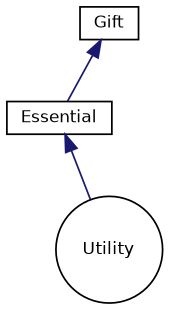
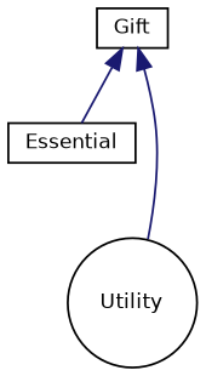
  digraph {
    rankdir=TB
    node [color=black fillcolor=white fontname=Helvetica fontsize=10 shape=box style=filled]
    edge [color=midnightblue dir=back fontname=Helvetica fontsize=10 labelfontname=Helvetica labelfontsize=10 style=solid]
    n1 [height=0.2 label=Gift width=0.4]
    n2 [height=0.2 label=Essential width=0.4]
    n3 [height=0.2 label=Utility shape=circle width=0.4]
    n1 -> n2
-   n2 -> n3
+   n1 -> n3
  }
